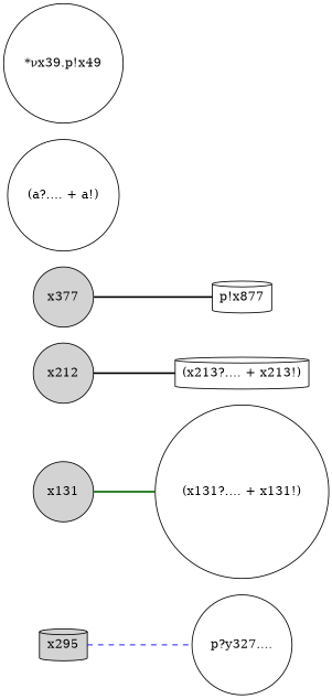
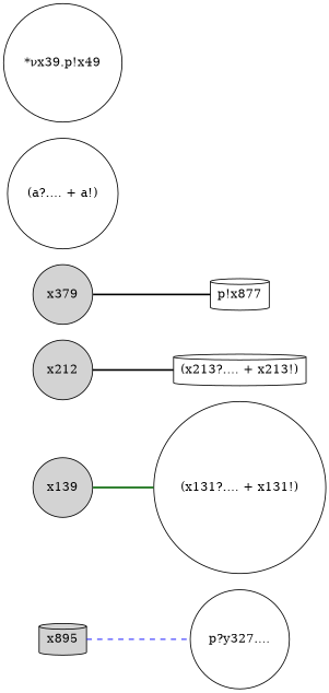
  graph {
    fontname="DejaVu Serif"
    rankdir=LR
    node [fontname="DejaVu Serif" shape=circle style=rounded]
    edge [color=black fontname="DejaVu Serif" style=bold]
-   n1 [contents=Gigio label=x295 shape=cylinder style=filled]
+   n1 [contents=Gigio label=x895 shape=cylinder style=filled]
    n2 [label="p?y327.…"]
-   n3 [contents=3333 label=x131 style=filled]
+   n3 [contents=3333 label=x139 style=filled]
    n4 [contents=Gigio324 label="(x131?.… + x131!)"]
    n5 [contents=5555 label=x212 style=filled]
    n6 [contents=Gigio23 label="(x213?.… + x213!)" shape=cylinder]
-   n7 [contents=123 label=x377 style=filled]
+   n7 [contents=123 label=x379 style=filled]
    n8 [contents=Gigio1 label="p!x877" shape=cylinder]
    n9 [label="(a?.… + a!)"]
    n10 [contents=Gigio3 label="*νx39.p!x49"]
    n1 -- n2 [color=blue style=dashed]
    n3 -- n4 [color=darkgreen]
    n5 -- n6
    n7 -- n8
  }
